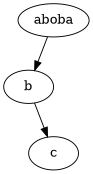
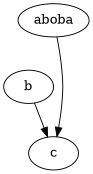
  digraph {
    aboba
    b
    c
-   aboba -> b
+   aboba -> c
    b -> c
  }
